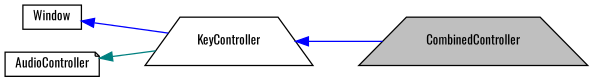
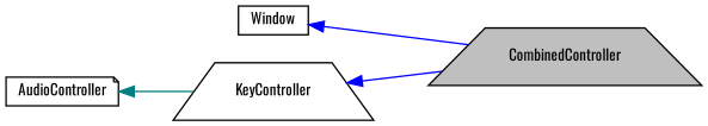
  digraph {
    fontname=Oswald
    rankdir=LR
    node [color=black fillcolor=white fontname=Oswald fontsize=10 shape=trapezium style=filled]
    edge [color=blue dir=back fontname=Oswald fontsize=10 labelfontname=Helvetica labelfontsize=10 style=solid]
    n1 [fillcolor=grey75 fontcolor=black height=0.2 label=CombinedController width=0.4]
    n2 [height=0.2 label=Window shape=box width=0.4]
    n3 [height=0.2 label=AudioController shape=note width=0.4]
    n4 [height=0.2 label=KeyController width=0.4]
-   n2 -> n4
+   n2 -> n1
    n3 -> n4 [color=teal]
    n4 -> n1
  }
